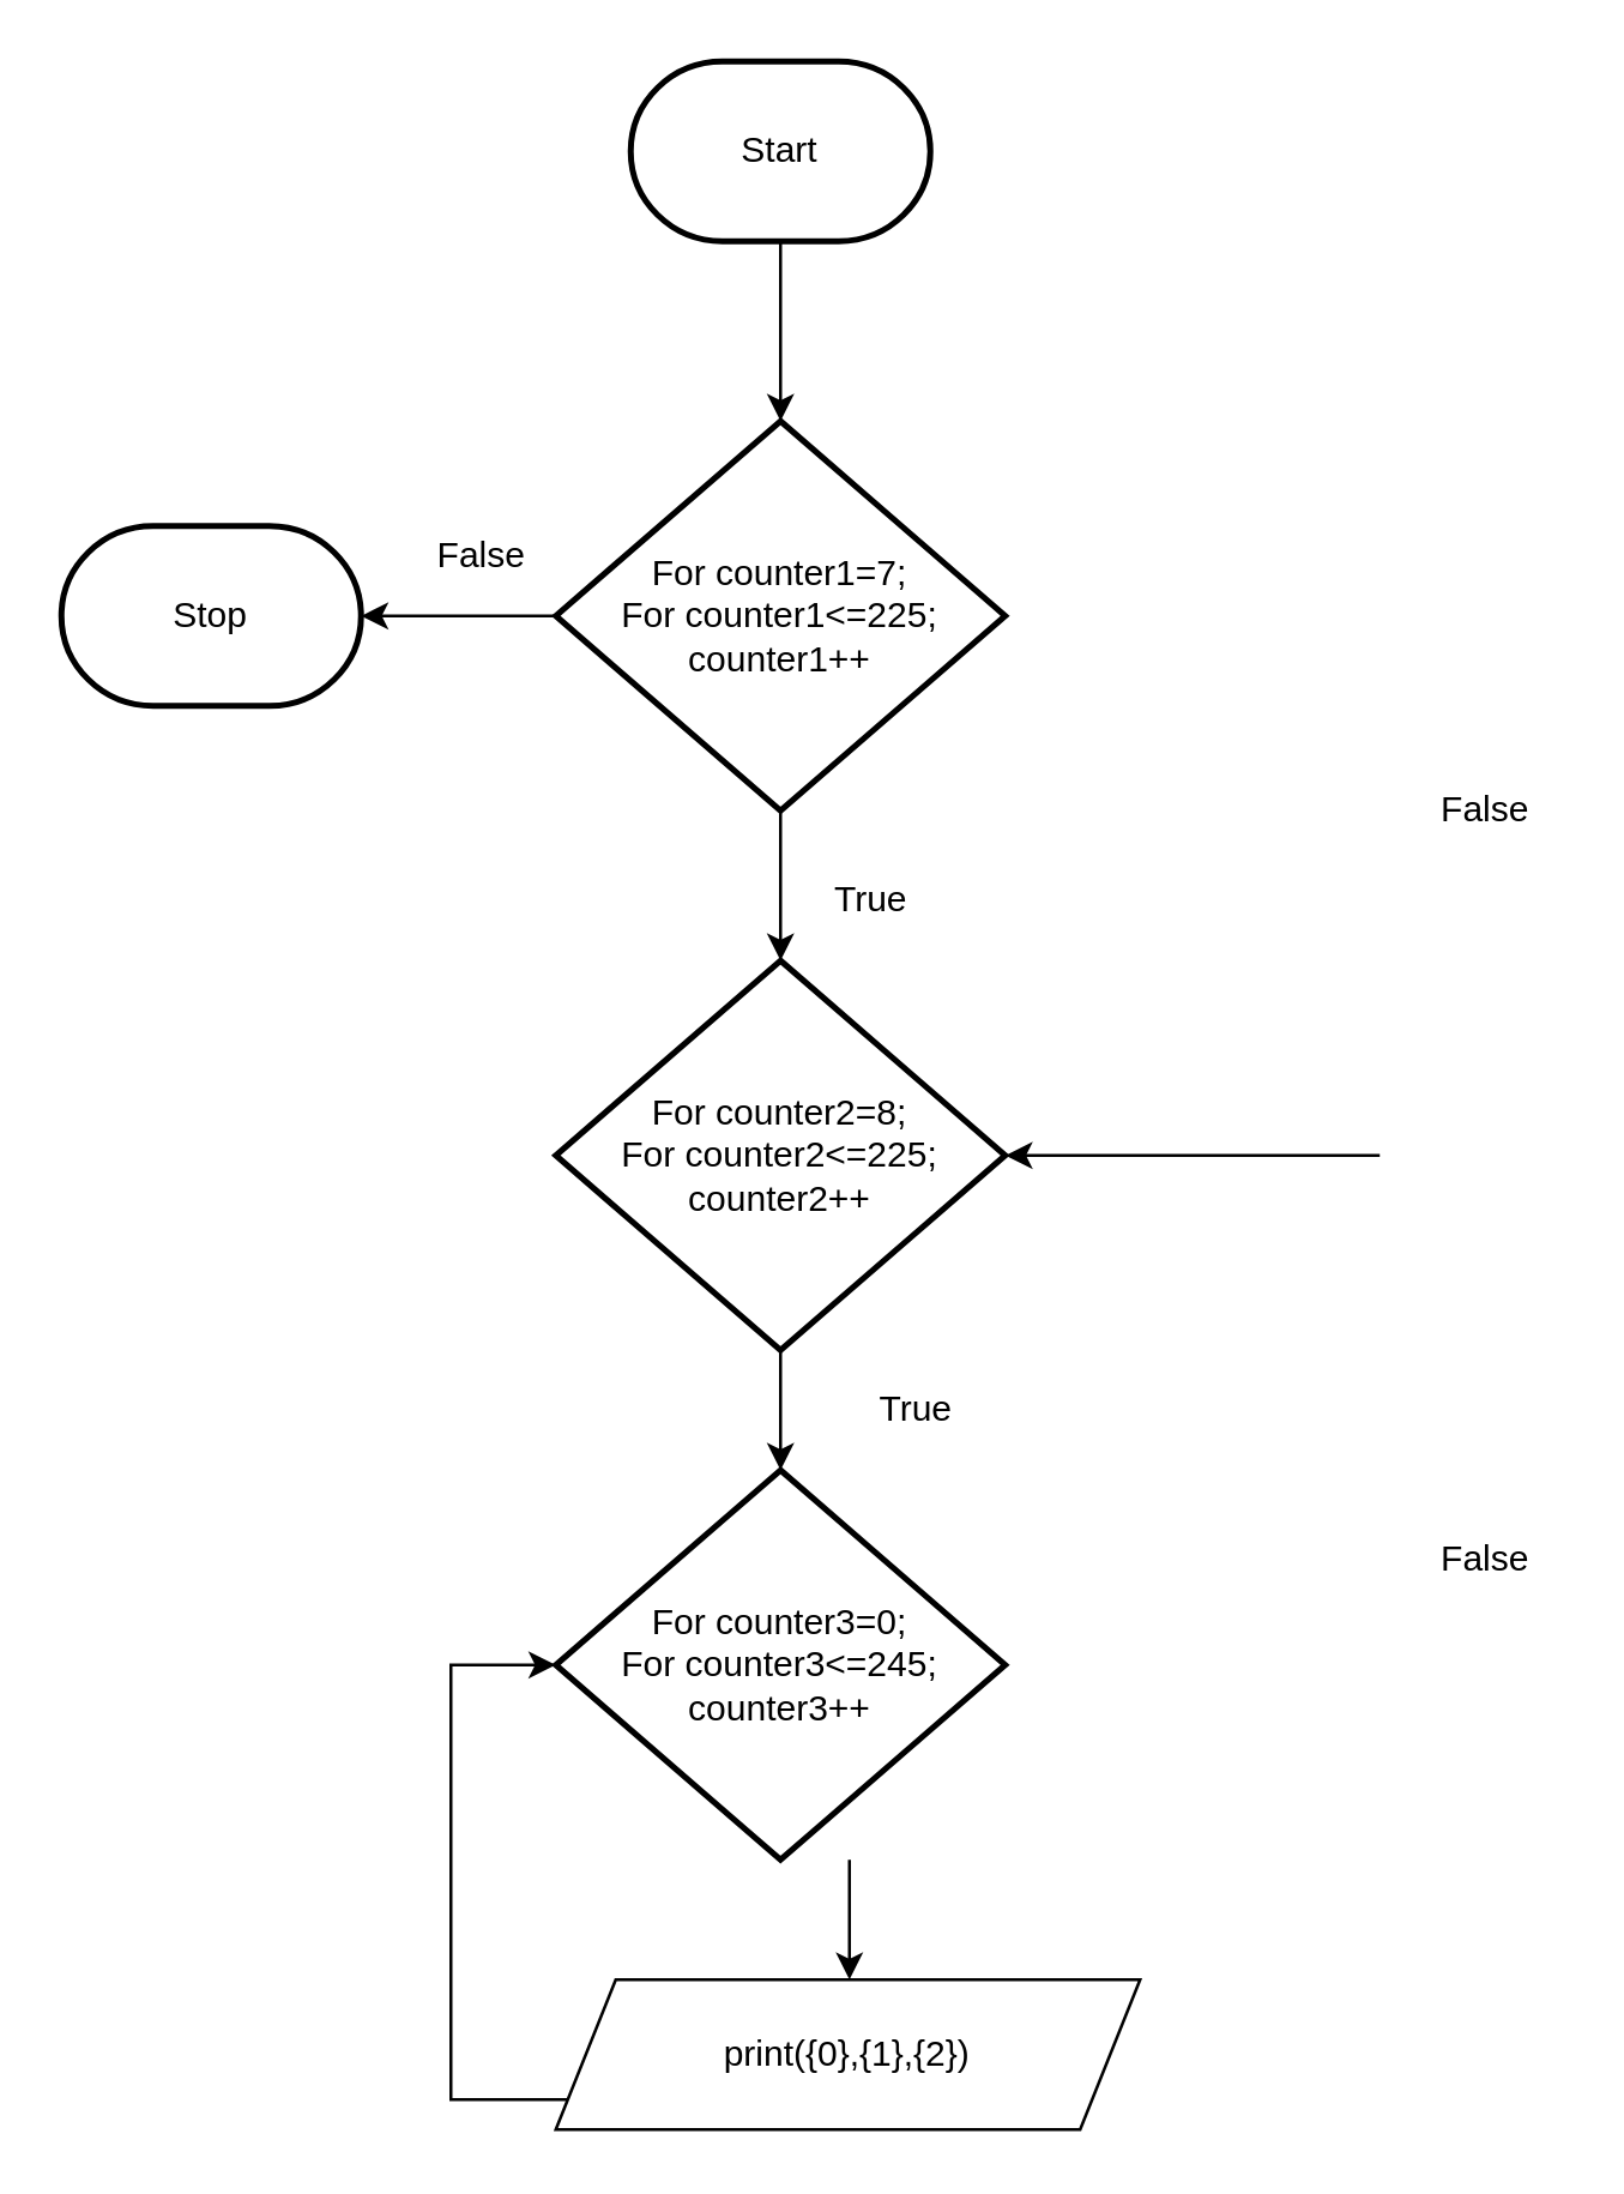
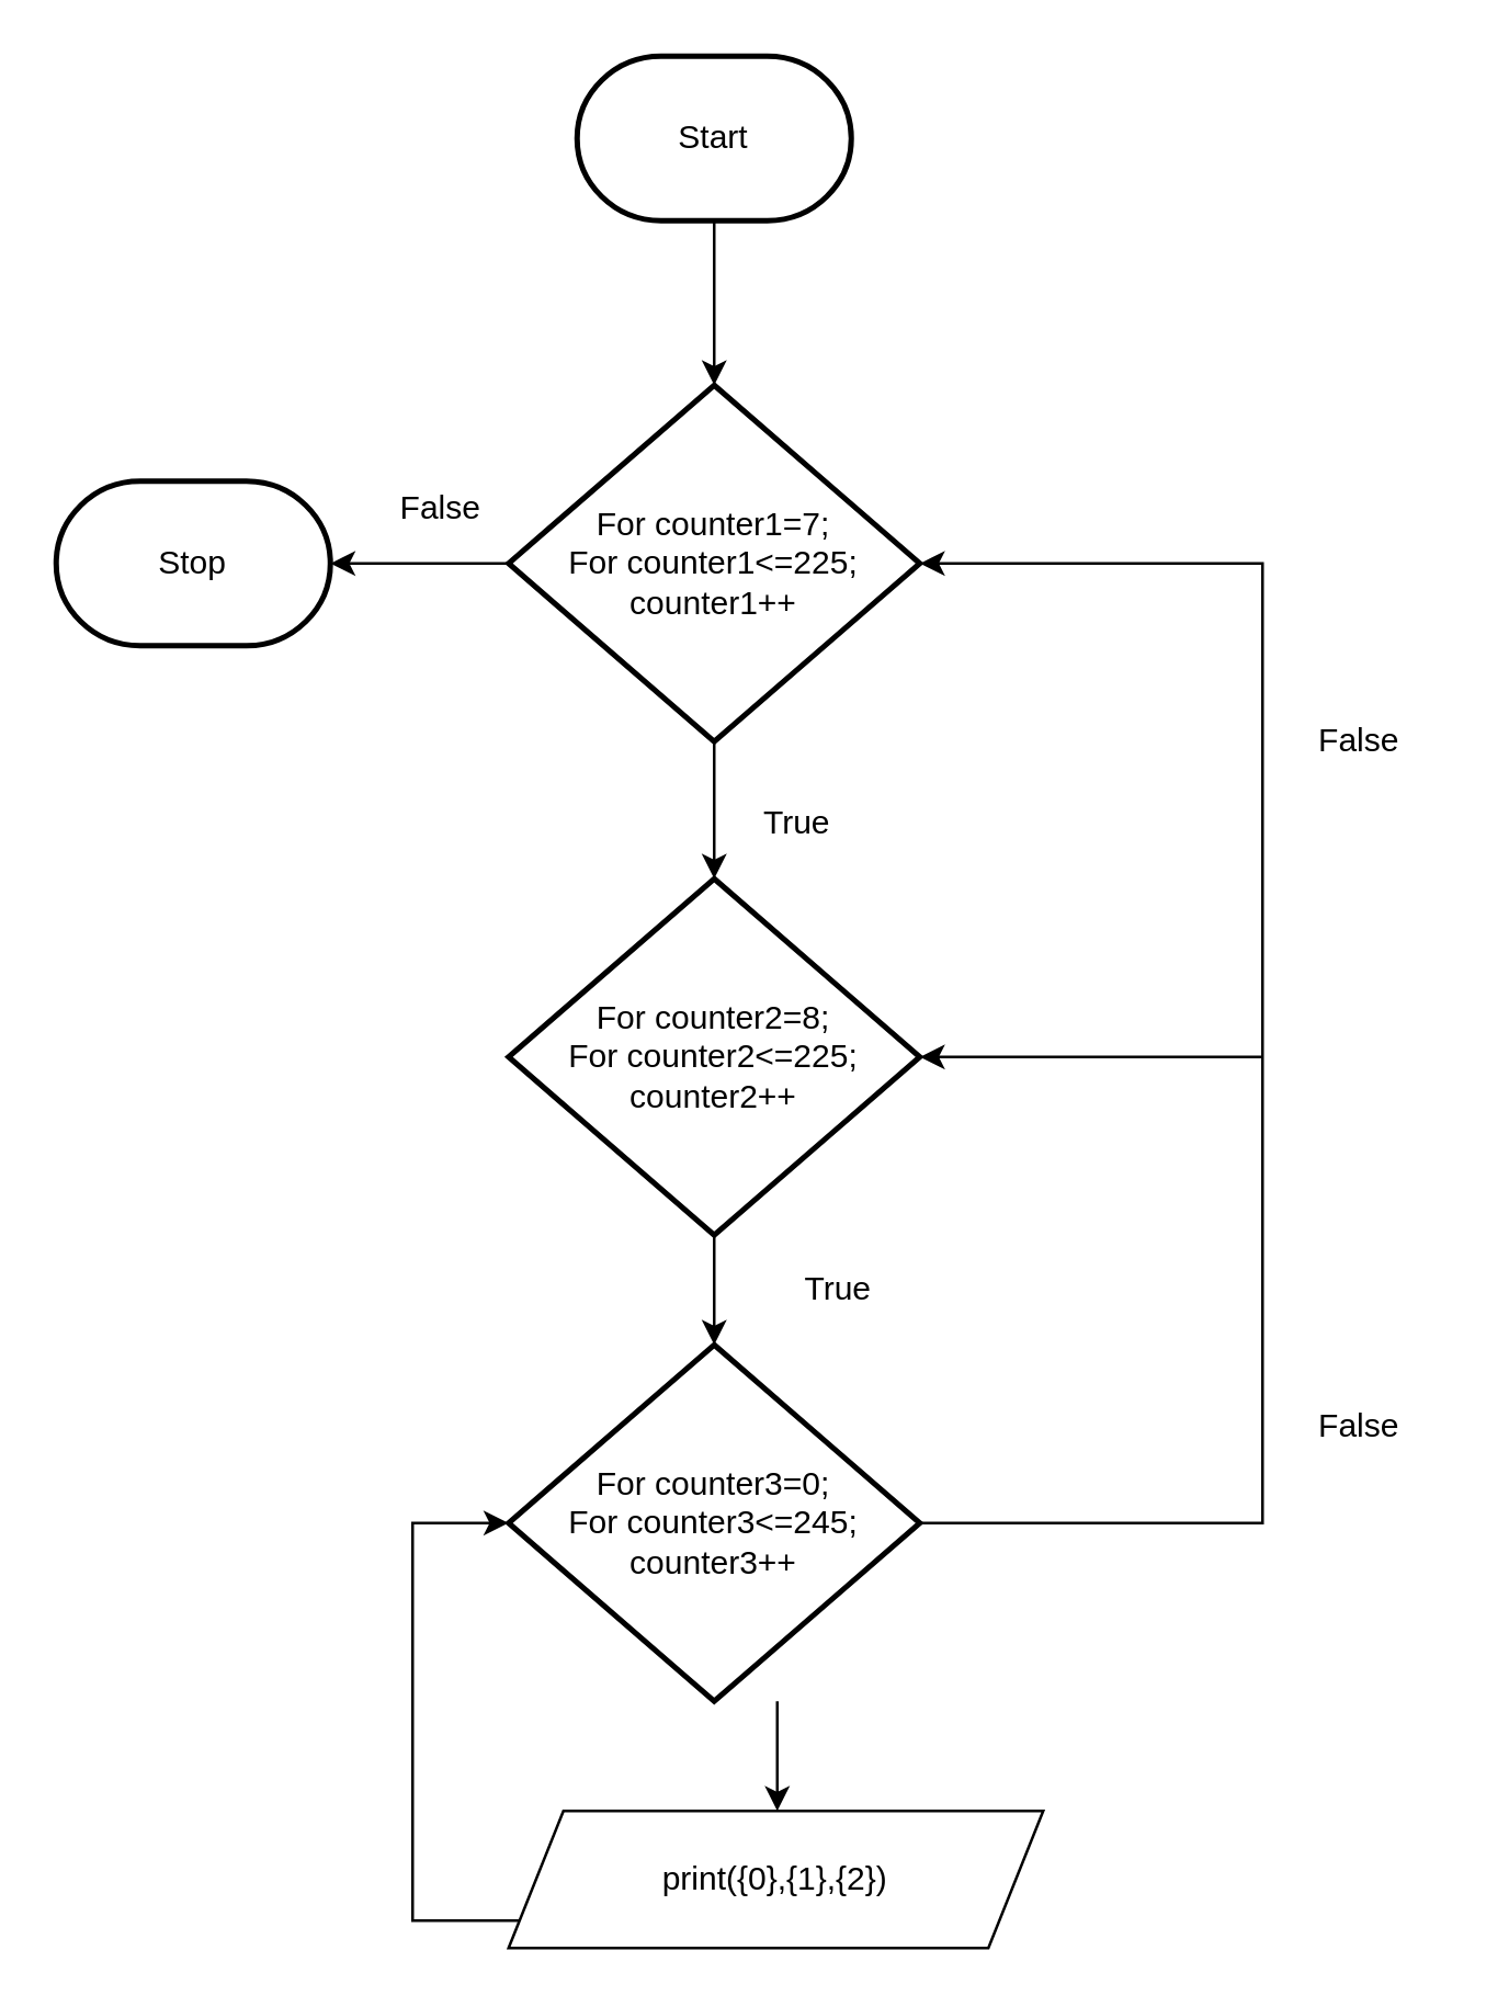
  <mxCell id="0" />
  <mxCell id="1" parent="0" />
  <mxCell id="2" style="edgeStyle=none;html=1;" parent="1" edge="1"><mxGeometry relative="1" as="geometry"><mxPoint x="260" y="140" as="targetPoint" /><mxPoint x="260" y="80" as="sourcePoint" /></mxGeometry></mxCell>
  <mxCell id="3" style="edgeStyle=none;html=1;" parent="1" source="5" edge="1"><mxGeometry relative="1" as="geometry"><mxPoint x="260" y="320" as="targetPoint" /></mxGeometry></mxCell>
  <mxCell id="4" style="edgeStyle=none;html=1;" parent="1" source="5" edge="1"><mxGeometry relative="1" as="geometry"><mxPoint x="120" y="205" as="targetPoint" /></mxGeometry></mxCell>
  <mxCell id="5" value="For counter1=7;&lt;br&gt;For counter1&amp;lt;=225;&lt;br&gt;counter1++" style="strokeWidth=2;html=1;shape=mxgraph.flowchart.decision;whiteSpace=wrap;" parent="1" vertex="1"><mxGeometry x="185" y="140" width="150" height="130" as="geometry" /></mxCell>
  <mxCell id="6" style="edgeStyle=none;html=1;entryX=0.5;entryY=0;entryDx=0;entryDy=0;" parent="1" source="7" edge="1"><mxGeometry relative="1" as="geometry"><mxPoint x="260" y="490" as="targetPoint" /></mxGeometry></mxCell>
  <mxCell id="7" value="For counter2=8;&lt;br&gt;For counter2&amp;lt;=225;&lt;br&gt;counter2++" style="strokeWidth=2;html=1;shape=mxgraph.flowchart.decision;whiteSpace=wrap;" parent="1" vertex="1"><mxGeometry x="185" y="320" width="150" height="130" as="geometry" /></mxCell>
  <mxCell id="8" value="Stop" style="strokeWidth=2;html=1;shape=mxgraph.flowchart.terminator;whiteSpace=wrap;" parent="1" vertex="1"><mxGeometry x="20" y="175" width="100" height="60" as="geometry" /></mxCell>
  <mxCell id="9" value="False" style="text;html=1;align=center;verticalAlign=middle;resizable=0;points=[];autosize=1;strokeColor=none;fillColor=none;" parent="1" vertex="1"><mxGeometry x="470" y="510" width="50" height="20" as="geometry" /></mxCell>
  <mxCell id="10" style="edgeStyle=elbowEdgeStyle;rounded=0;html=1;entryX=0;entryY=0.5;entryDx=0;entryDy=0;entryPerimeter=0;" parent="1" source="11" target="14" edge="1"><mxGeometry relative="1" as="geometry"><Array as="points"><mxPoint x="150" y="700" /></Array></mxGeometry></mxCell>
  <mxCell id="11" value="print({0},{1},{2})" style="shape=parallelogram;perimeter=parallelogramPerimeter;whiteSpace=wrap;html=1;fixedSize=1;" parent="1" vertex="1"><mxGeometry x="185" y="660" width="195" height="50" as="geometry" /></mxCell>
  <mxCell id="12" style="edgeStyle=elbowEdgeStyle;rounded=0;html=1;entryX=0.5;entryY=0;entryDx=0;entryDy=0;" parent="1" source="14" target="11" edge="1"><mxGeometry relative="1" as="geometry" /></mxCell>
+ <mxCell id="13" style="edgeStyle=elbowEdgeStyle;rounded=0;html=1;entryX=1;entryY=0.5;entryDx=0;entryDy=0;entryPerimeter=0;exitX=1;exitY=0.5;exitDx=0;exitDy=0;exitPerimeter=0;" parent="1" source="14" target="5" edge="1"><mxGeometry relative="1" as="geometry"><Array as="points"><mxPoint x="460" y="380" /></Array></mxGeometry></mxCell>
  <mxCell id="14" value="For counter3=0;&lt;br&gt;For counter3&amp;lt;=245;&lt;br&gt;counter3++" style="strokeWidth=2;html=1;shape=mxgraph.flowchart.decision;whiteSpace=wrap;" parent="1" vertex="1"><mxGeometry x="185" y="490" width="150" height="130" as="geometry" /></mxCell>
  <mxCell id="15" style="edgeStyle=none;html=1;entryX=1;entryY=0.5;entryDx=0;entryDy=0;entryPerimeter=0;" parent="1" target="7" edge="1"><mxGeometry relative="1" as="geometry"><mxPoint x="270" y="330" as="targetPoint" /><mxPoint x="460" y="385" as="sourcePoint" /></mxGeometry></mxCell>
  <mxCell id="16" value="True" style="text;html=1;align=center;verticalAlign=middle;resizable=0;points=[];autosize=1;strokeColor=none;fillColor=none;" parent="1" vertex="1"><mxGeometry x="285" y="460" width="40" height="20" as="geometry" /></mxCell>
  <mxCell id="17" value="False" style="text;html=1;align=center;verticalAlign=middle;resizable=0;points=[];autosize=1;strokeColor=none;fillColor=none;" parent="1" vertex="1"><mxGeometry x="470" y="260" width="50" height="20" as="geometry" /></mxCell>
  <mxCell id="18" value="False" style="text;html=1;align=center;verticalAlign=middle;resizable=0;points=[];autosize=1;strokeColor=none;fillColor=none;" parent="1" vertex="1"><mxGeometry x="135" y="175" width="50" height="20" as="geometry" /></mxCell>
  <mxCell id="19" value="Start" style="strokeWidth=2;html=1;shape=mxgraph.flowchart.terminator;whiteSpace=wrap;" parent="1" vertex="1"><mxGeometry x="210" y="20" width="100" height="60" as="geometry" /></mxCell>
  <mxCell id="20" value="True" style="text;html=1;align=center;verticalAlign=middle;resizable=0;points=[];autosize=1;strokeColor=none;fillColor=none;" vertex="1" parent="1"><mxGeometry x="270" y="290" width="40" height="20" as="geometry" /></mxCell>
